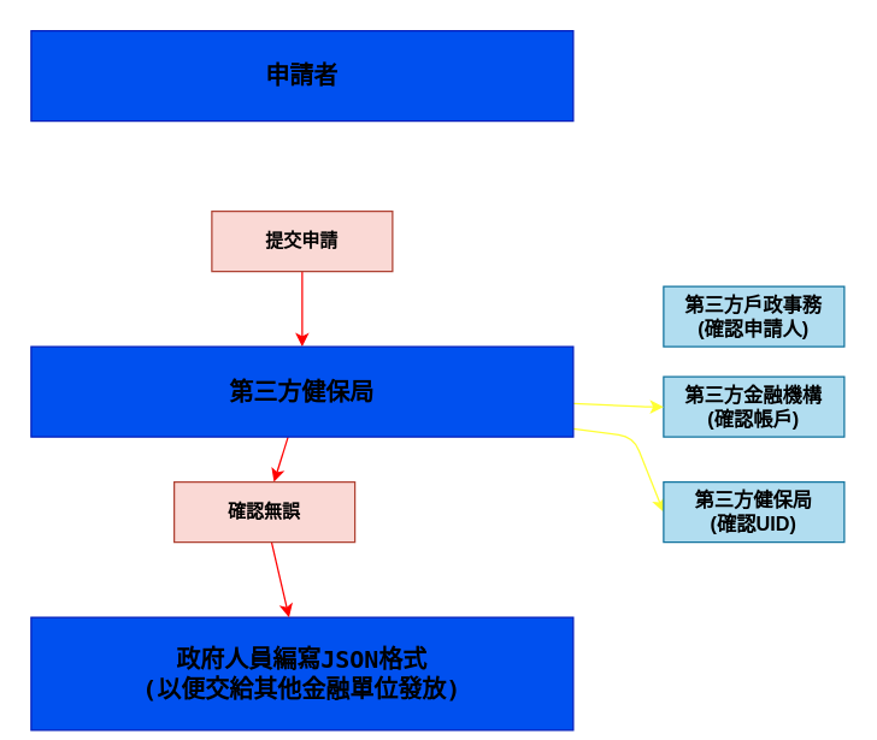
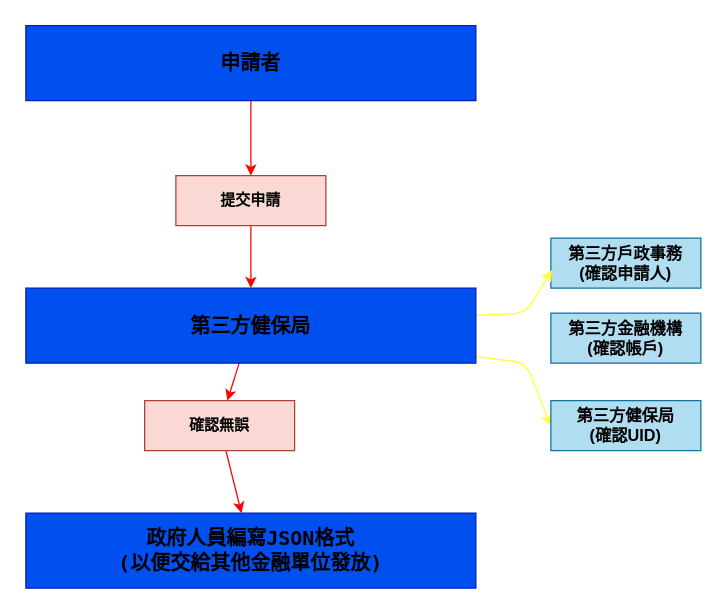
  <mxCell id="0" />
  <mxCell id="1" parent="0" />
+ <mxCell id="2" style="edgeStyle=none;html=1;entryX=0.5;entryY=0;entryDx=0;entryDy=0;strokeColor=#FF0000;" edge="1" parent="1" source="3" target="7"><mxGeometry relative="1" as="geometry" /></mxCell>
  <mxCell id="3" value="&lt;div style=&quot;text-align: left;&quot;&gt;&lt;span style=&quot;background-color: initial;&quot;&gt;&lt;font face=&quot;Söhne Mono, Monaco, Andale Mono, Ubuntu Mono, monospace&quot;&gt;申請者&lt;/font&gt;&lt;/span&gt;&lt;/div&gt;" style="rounded=0;whiteSpace=wrap;html=1;labelBackgroundColor=none;fillColor=#0050ef;fontColor=#000000;strokeColor=#001DBC;fontStyle=1;fontSize=16;" vertex="1" parent="1"><mxGeometry x="20" y="20" width="360" height="60" as="geometry" /></mxCell>
  <mxCell id="4" value="第三方戶政事務&lt;br&gt;(確認申請人)" style="rounded=0;whiteSpace=wrap;html=1;fillColor=#b1ddf0;strokeColor=#10739e;fontColor=#000000;fontStyle=1;fontSize=13;labelBackgroundColor=none;" vertex="1" parent="1"><mxGeometry x="440" y="190" width="120" height="40" as="geometry" /></mxCell>
  <mxCell id="5" value="第三方金融機構&lt;br&gt;(確認帳戶)" style="rounded=0;whiteSpace=wrap;html=1;fillColor=#b1ddf0;strokeColor=#10739e;fontColor=#000000;fontStyle=1;fontSize=13;labelBackgroundColor=none;" vertex="1" parent="1"><mxGeometry x="440" y="250" width="120" height="40" as="geometry" /></mxCell>
  <mxCell id="6" style="edgeStyle=none;html=1;strokeColor=#FF0000;" edge="1" parent="1" source="7" target="12"><mxGeometry relative="1" as="geometry" /></mxCell>
  <mxCell id="7" value="提交申請" style="rounded=0;whiteSpace=wrap;html=1;fillColor=#fad9d5;strokeColor=#ae4132;fontStyle=1;fontColor=#000000;" vertex="1" parent="1"><mxGeometry x="140" y="140" width="120" height="40" as="geometry" /></mxCell>
- <mxCell id="9" style="edgeStyle=none;html=1;entryX=0;entryY=0.5;entryDx=0;entryDy=0;strokeColor=#FFFF33;" edge="1" parent="1" source="12" target="5"><mxGeometry relative="1" as="geometry"><Array as="points"><mxPoint x="430" y="270" /></Array></mxGeometry></mxCell>
+ <mxCell id="8" style="edgeStyle=none;html=1;entryX=0.008;entryY=0.638;entryDx=0;entryDy=0;entryPerimeter=0;strokeColor=#FFFF33;" edge="1" parent="1" source="12" target="4"><mxGeometry relative="1" as="geometry"><Array as="points"><mxPoint x="420" y="250" /></Array></mxGeometry></mxCell>
  <mxCell id="10" style="edgeStyle=none;html=1;entryX=0;entryY=0.5;entryDx=0;entryDy=0;strokeColor=#FFFF33;" edge="1" parent="1" source="12" target="14"><mxGeometry relative="1" as="geometry"><Array as="points"><mxPoint x="420" y="290" /></Array></mxGeometry></mxCell>
  <mxCell id="11" value="" style="edgeStyle=none;html=1;strokeColor=#FF0000;" edge="1" parent="1" source="12" target="16"><mxGeometry relative="1" as="geometry" /></mxCell>
  <mxCell id="12" value="&lt;div style=&quot;text-align: left;&quot;&gt;&lt;span style=&quot;background-color: initial;&quot;&gt;&lt;font face=&quot;Söhne Mono, Monaco, Andale Mono, Ubuntu Mono, monospace&quot;&gt;第三方健保局&lt;/font&gt;&lt;/span&gt;&lt;/div&gt;" style="rounded=0;whiteSpace=wrap;html=1;labelBackgroundColor=none;fillColor=#0050ef;fontColor=#000000;strokeColor=#001DBC;fontStyle=1;fontSize=16;" vertex="1" parent="1"><mxGeometry x="20" y="230" width="360" height="60" as="geometry" /></mxCell>
- <mxCell id="13" value="&lt;span style=&quot;font-family: &amp;quot;Söhne Mono&amp;quot;, Monaco, &amp;quot;Andale Mono&amp;quot;, &amp;quot;Ubuntu Mono&amp;quot;, monospace; font-size: 16px; text-align: left;&quot;&gt; 政府人員編寫JSON格式&lt;br&gt;(以便交給其他金融單位發放)&lt;br&gt;&lt;/span&gt;" style="rounded=0;whiteSpace=wrap;html=1;labelBackgroundColor=none;fillColor=#0050ef;fontColor=#000000;strokeColor=#001DBC;fontStyle=1;fontSize=16;" vertex="1" parent="1"><mxGeometry x="20" y="410" width="360" height="75" as="geometry" /></mxCell>
+ <mxCell id="13" value="&lt;span style=&quot;font-family: &amp;quot;Söhne Mono&amp;quot;, Monaco, &amp;quot;Andale Mono&amp;quot;, &amp;quot;Ubuntu Mono&amp;quot;, monospace; font-size: 16px; text-align: left;&quot;&gt; 政府人員編寫JSON格式&lt;br&gt;(以便交給其他金融單位發放)&lt;br&gt;&lt;/span&gt;" style="rounded=0;whiteSpace=wrap;html=1;labelBackgroundColor=none;fillColor=#0050ef;fontColor=#000000;strokeColor=#001DBC;fontStyle=1;fontSize=16;" vertex="1" parent="1"><mxGeometry x="20" y="410" width="360" height="60" as="geometry" /></mxCell>
  <mxCell id="14" value="第三方健保局&lt;br&gt;(確認UID)" style="rounded=0;whiteSpace=wrap;html=1;fillColor=#b1ddf0;strokeColor=#10739e;fontColor=#000000;fontStyle=1;fontSize=13;labelBackgroundColor=none;" vertex="1" parent="1"><mxGeometry x="440" y="320" width="120" height="40" as="geometry" /></mxCell>
  <mxCell id="15" value="" style="edgeStyle=none;html=1;strokeColor=#FF0000;" edge="1" parent="1" source="16" target="13"><mxGeometry relative="1" as="geometry" /></mxCell>
  <mxCell id="16" value="確認無誤" style="rounded=0;whiteSpace=wrap;html=1;fillColor=#fad9d5;strokeColor=#ae4132;fontStyle=1;fontColor=#000000;" vertex="1" parent="1"><mxGeometry x="115" y="320" width="120" height="40" as="geometry" /></mxCell>
